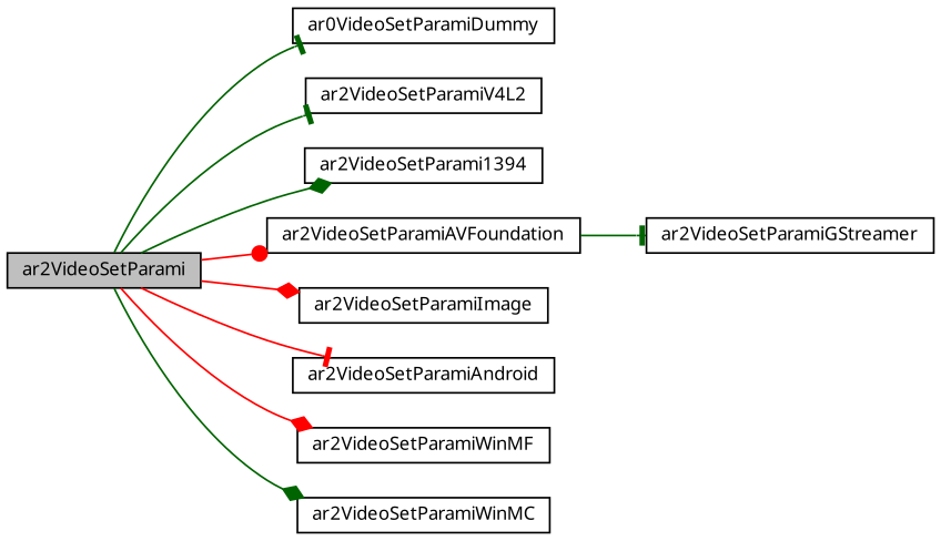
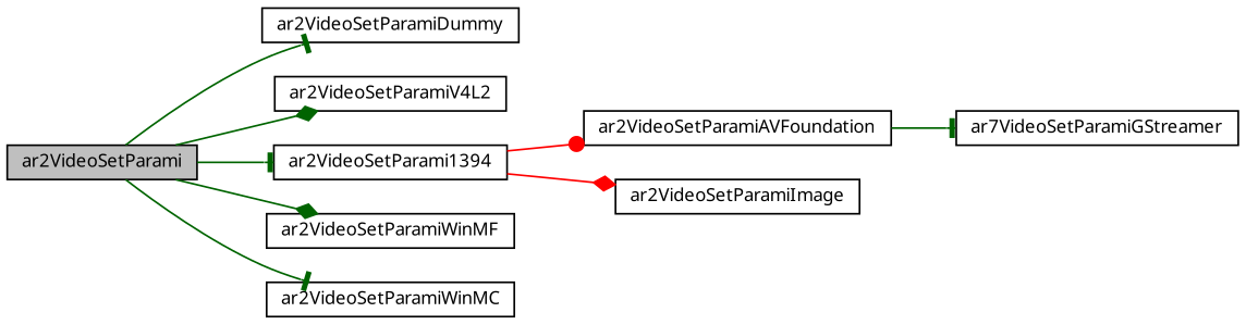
  digraph {
    fontname="Noto Sans"
    rankdir=LR
    node [color=black fillcolor=white fontname="Noto Sans" fontsize=10 shape=record style=filled]
    edge [arrowhead=tee color=darkgreen fontname="Noto Sans" fontsize=10 labelfontname=Helvetica labelfontsize=10 style=solid]
    n1 [fillcolor=grey75 fontcolor=black height=0.2 label=ar2VideoSetParami width=0.4]
-   n2 [height=0.2 label=ar0VideoSetParamiDummy width=0.4]
+   n2 [height=0.2 label=ar2VideoSetParamiDummy width=0.4]
    n3 [height=0.2 label=ar2VideoSetParamiV4L2 width=0.4]
    n4 [height=0.2 label=ar2VideoSetParami1394 width=0.4]
    n5 [height=0.2 label=ar2VideoSetParamiAVFoundation width=0.4]
    n6 [height=0.2 label=ar2VideoSetParamiImage width=0.4]
-   n7 [height=0.2 label=ar2VideoSetParamiAndroid width=0.4]
    n8 [height=0.2 label=ar2VideoSetParamiWinMF width=0.4]
    n9 [height=0.2 label=ar2VideoSetParamiWinMC width=0.4]
-   n10 [height=0.2 label=ar2VideoSetParamiGStreamer width=0.4]
+   n10 [height=0.2 label=ar7VideoSetParamiGStreamer width=0.4]
    n1 -> n2
-   n1 -> n3
-   n1 -> n4 [arrowhead=diamond]
-   n1 -> n5 [arrowhead=dot color=red]
-   n1 -> n6 [arrowhead=diamond color=red]
-   n1 -> n7 [color=red]
-   n1 -> n8 [arrowhead=diamond color=red]
-   n1 -> n9 [arrowhead=diamond]
+   n1 -> n3 [arrowhead=diamond]
+   n1 -> n4
+   n4 -> n5 [arrowhead=dot color=red]
+   n4 -> n6 [arrowhead=diamond color=red]
+   n1 -> n8 [arrowhead=diamond]
+   n1 -> n9
    n5 -> n10
  }
